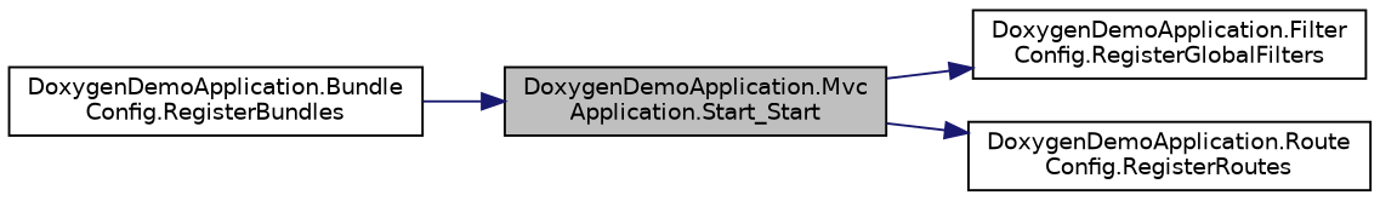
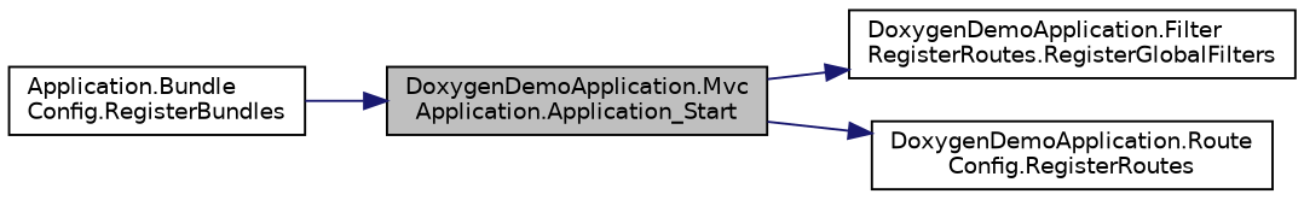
  digraph {
    rankdir=LR
    node [color=black fillcolor=white fontname=Helvetica fontsize=10 shape=record style=filled]
    edge [color=midnightblue fontname=Helvetica fontsize=10 labelfontname=Helvetica labelfontsize=10 style=solid]
-   n1 [fillcolor=grey75 fontcolor=black height=0.2 label="DoxygenDemoApplication.Mvc\lApplication.Start_Start" width=0.4]
-   n2 [height=0.2 label="DoxygenDemoApplication.Filter\lConfig.RegisterGlobalFilters" width=0.4]
+   n1 [fillcolor=grey75 fontcolor=black height=0.2 label="DoxygenDemoApplication.Mvc\lApplication.Application_Start" width=0.4]
+   n2 [height=0.2 label="DoxygenDemoApplication.Filter\lRegisterRoutes.RegisterGlobalFilters" width=0.4]
    n3 [height=0.2 label="DoxygenDemoApplication.Route\lConfig.RegisterRoutes" width=0.4]
-   n4 [height=0.2 label="DoxygenDemoApplication.Bundle\lConfig.RegisterBundles" width=0.4]
+   n4 [height=0.2 label="Application.Bundle\lConfig.RegisterBundles" width=0.4]
    n1 -> n2
    n1 -> n3
    n4 -> n1
  }
